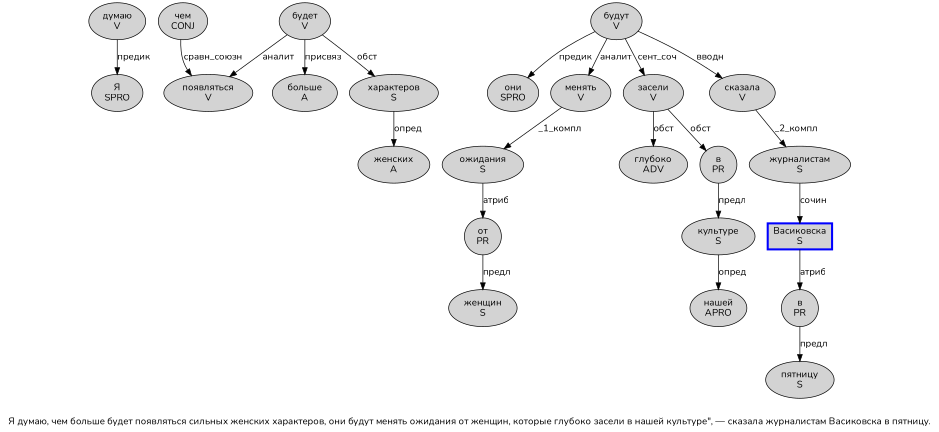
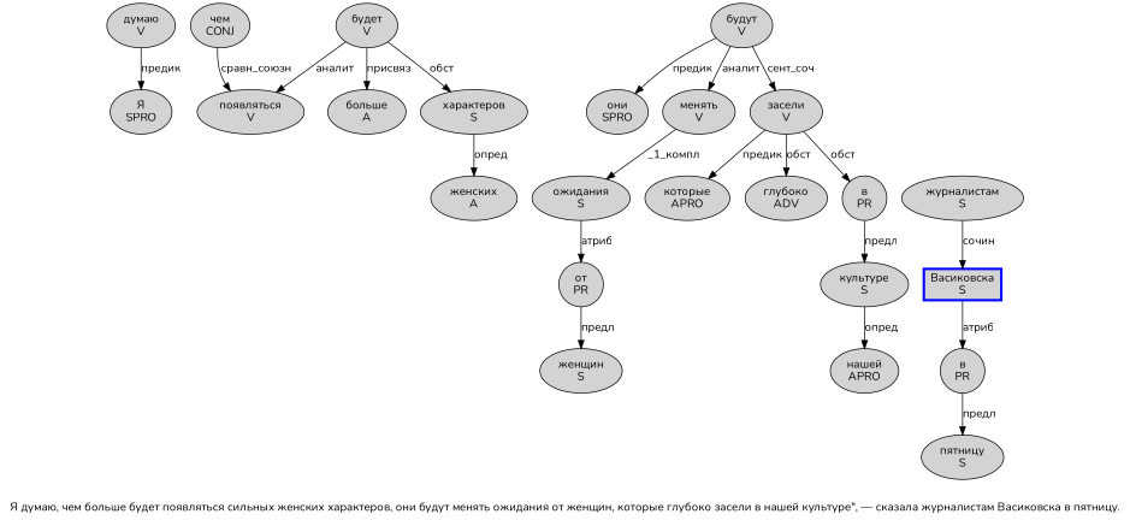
  digraph {
    fontname=Nunito
    label="Я думаю, чем больше будет появляться сильных женских характеров, они будут менять ожидания от женщин, которые глубоко засели в нашей культуре\", — сказала журналистам Васиковска в пятницу."
    node [fillcolor=lightgray fontname=Nunito penwidth=1 shape=ellipse style=filled]
    edge [fontname=Nunito]
    n1 [label="Я\nSPRO"]
    n2 [label="думаю\nV"]
    n3 [label="чем\nCONJ"]
    n4 [label="появляться\nV"]
    n5 [label="будет\nV"]
    n6 [label="больше\nA"]
    n7 [label="характеров\nS"]
    n8 [label="женских\nA"]
    n9 [label="они\nSPRO"]
    n10 [label="будут\nV"]
    n11 [label="менять\nV"]
    n12 [label="засели\nV"]
-   n13 [label="сказала\nV"]
    n14 [label="ожидания\nS"]
+   n15 [label="которые\nAPRO"]
    n16 [label="глубоко\nADV"]
    n17 [label="в\nPR"]
    n18 [label="журналистам\nS"]
    n19 [label="от\nPR"]
    n20 [label="женщин\nS"]
    n21 [label="культуре\nS"]
    n22 [label="нашей\nAPRO"]
    n23 [color=blue label="Васиковска\nS" penwidth=3 shape=box]
    n24 [label="в\nPR"]
    n25 [label="пятницу\nS"]
    n2 -> n1 [label="предик"]
    n3 -> n4 [label="сравн_союзн"]
    n5 -> n4 [label="аналит"]
    n5 -> n6 [label="присвяз"]
    n5 -> n7 [label="обст"]
    n7 -> n8 [label="опред"]
    n10 -> n9 [label="предик"]
    n10 -> n11 [label="аналит"]
    n10 -> n12 [label="сент_соч"]
-   n10 -> n13 [label="вводн"]
    n11 -> n14 [label="_1_компл"]
+   n12 -> n15 [label="предик"]
    n12 -> n16 [label="обст"]
    n12 -> n17 [label="обст"]
-   n13 -> n18 [label="_2_компл"]
    n14 -> n19 [label="атриб"]
    n17 -> n21 [label="предл"]
    n18 -> n23 [label="сочин"]
    n19 -> n20 [label="предл"]
    n21 -> n22 [label="опред"]
    n23 -> n24 [label="атриб"]
    n24 -> n25 [label="предл"]
  }
